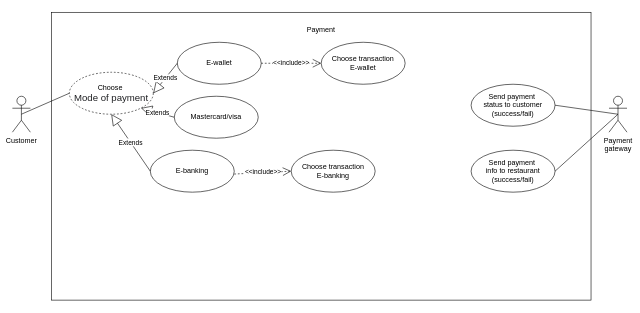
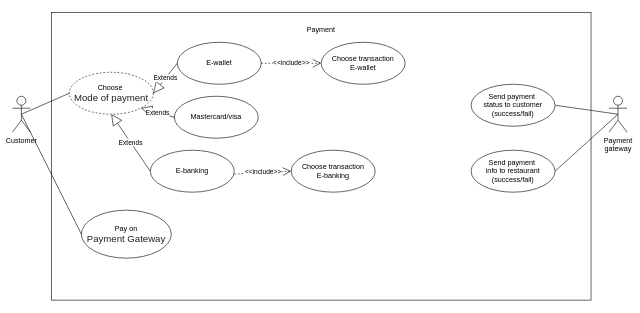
  <mxCell id="0" />
  <mxCell id="1" parent="0" />
  <mxCell id="2" value="Customer" style="shape=umlActor;verticalLabelPosition=bottom;verticalAlign=top;html=1;outlineConnect=0;" vertex="1" parent="1"><mxGeometry x="20" y="160" width="30" height="60" as="geometry" /></mxCell>
  <mxCell id="3" value="" style="rounded=0;whiteSpace=wrap;html=1;" vertex="1" parent="1"><mxGeometry x="85" y="20" width="900" height="480" as="geometry" /></mxCell>
  <mxCell id="4" value="Payment" style="text;html=1;strokeColor=none;fillColor=none;align=center;verticalAlign=middle;whiteSpace=wrap;rounded=0;" vertex="1" parent="1"><mxGeometry x="495" y="40" width="80" height="20" as="geometry" /></mxCell>
  <mxCell id="5" value="Choose&amp;nbsp;&lt;br&gt;&lt;span style=&quot;color: rgb(32 , 33 , 36) ; font-family: &amp;#34;arial&amp;#34; , sans-serif ; font-size: 16px ; text-align: left ; background-color: rgb(255 , 255 , 255)&quot;&gt;Mode of payment&lt;/span&gt;" style="ellipse;whiteSpace=wrap;html=1;dashed=1;" vertex="1" parent="1"><mxGeometry x="115" y="120" width="140" height="70" as="geometry" /></mxCell>
  <mxCell id="6" value="E-wallet" style="ellipse;whiteSpace=wrap;html=1;" vertex="1" parent="1"><mxGeometry x="295" y="70" width="140" height="70" as="geometry" /></mxCell>
  <mxCell id="7" value="Mastercard/visa" style="ellipse;whiteSpace=wrap;html=1;" vertex="1" parent="1"><mxGeometry x="290" y="160" width="140" height="70" as="geometry" /></mxCell>
  <mxCell id="8" value="E-banking" style="ellipse;whiteSpace=wrap;html=1;" vertex="1" parent="1"><mxGeometry x="250" y="250" width="140" height="70" as="geometry" /></mxCell>
  <mxCell id="9" value="Choose transaction&lt;br&gt;E-wallet" style="ellipse;whiteSpace=wrap;html=1;" vertex="1" parent="1"><mxGeometry x="535" y="70" width="140" height="70" as="geometry" /></mxCell>
+ <mxCell id="10" value="Pay on&lt;br&gt;&lt;span style=&quot;color: rgb(32 , 33 , 36) ; font-family: &amp;#34;arial&amp;#34; , sans-serif ; font-size: 16px ; text-align: left ; background-color: rgb(255 , 255 , 255)&quot;&gt;Payment Gateway&lt;/span&gt;" style="ellipse;whiteSpace=wrap;html=1;" vertex="1" parent="1"><mxGeometry x="135" y="350" width="150" height="80" as="geometry" /></mxCell>
  <mxCell id="11" value="Choose transaction&lt;br&gt;E-banking" style="ellipse;whiteSpace=wrap;html=1;" vertex="1" parent="1"><mxGeometry x="485" y="250" width="140" height="70" as="geometry" /></mxCell>
  <mxCell id="12" value="Extends" style="endArrow=block;endSize=16;endFill=0;html=1;exitX=0;exitY=0.5;exitDx=0;exitDy=0;entryX=1;entryY=0.5;entryDx=0;entryDy=0;" edge="1" parent="1" source="6" target="5"><mxGeometry width="160" relative="1" as="geometry"><mxPoint x="305" y="260" as="sourcePoint" /><mxPoint x="465" y="260" as="targetPoint" /></mxGeometry></mxCell>
  <mxCell id="13" value="Extends" style="endArrow=block;endSize=16;endFill=0;html=1;exitX=0;exitY=0.5;exitDx=0;exitDy=0;entryX=1;entryY=1;entryDx=0;entryDy=0;" edge="1" parent="1" source="7" target="5"><mxGeometry width="160" relative="1" as="geometry"><mxPoint x="305" y="115" as="sourcePoint" /><mxPoint x="265" y="165" as="targetPoint" /></mxGeometry></mxCell>
  <mxCell id="14" value="Extends" style="endArrow=block;endSize=16;endFill=0;html=1;exitX=0;exitY=0.5;exitDx=0;exitDy=0;entryX=0.5;entryY=1;entryDx=0;entryDy=0;" edge="1" parent="1" source="8" target="5"><mxGeometry width="160" relative="1" as="geometry"><mxPoint x="315" y="205" as="sourcePoint" /><mxPoint x="244.497" y="189.749" as="targetPoint" /></mxGeometry></mxCell>
  <mxCell id="15" value="&amp;lt;&amp;lt;include&amp;gt;&amp;gt;" style="endArrow=open;endSize=12;dashed=1;html=1;exitX=1;exitY=0.5;exitDx=0;exitDy=0;entryX=0;entryY=0.5;entryDx=0;entryDy=0;" edge="1" parent="1" source="6" target="9"><mxGeometry width="160" relative="1" as="geometry"><mxPoint x="305" y="260" as="sourcePoint" /><mxPoint x="465" y="260" as="targetPoint" /></mxGeometry></mxCell>
  <mxCell id="16" value="&amp;lt;&amp;lt;include&amp;gt;&amp;gt;" style="endArrow=open;endSize=12;dashed=1;html=1;exitX=1;exitY=0.568;exitDx=0;exitDy=0;entryX=0;entryY=0.5;entryDx=0;entryDy=0;exitPerimeter=0;" edge="1" parent="1" source="8" target="11"><mxGeometry width="160" relative="1" as="geometry"><mxPoint x="445" y="115" as="sourcePoint" /><mxPoint x="545" y="115" as="targetPoint" /></mxGeometry></mxCell>
  <mxCell id="17" value="" style="endArrow=none;html=1;exitX=0.5;exitY=0.5;exitDx=0;exitDy=0;exitPerimeter=0;entryX=0;entryY=0.5;entryDx=0;entryDy=0;" edge="1" parent="1" source="2" target="5"><mxGeometry width="50" height="50" relative="1" as="geometry"><mxPoint x="245" y="290" as="sourcePoint" /><mxPoint x="295" y="240" as="targetPoint" /></mxGeometry></mxCell>
+ <mxCell id="18" value="" style="endArrow=none;html=1;exitX=0.5;exitY=0.5;exitDx=0;exitDy=0;exitPerimeter=0;entryX=0;entryY=0.5;entryDx=0;entryDy=0;" edge="1" parent="1" source="2" target="10"><mxGeometry width="50" height="50" relative="1" as="geometry"><mxPoint x="50" y="210" as="sourcePoint" /><mxPoint x="125" y="165" as="targetPoint" /></mxGeometry></mxCell>
  <mxCell id="19" value="Payment&lt;br&gt;gateway" style="shape=umlActor;verticalLabelPosition=bottom;verticalAlign=top;html=1;outlineConnect=0;" vertex="1" parent="1"><mxGeometry x="1015" y="160" width="30" height="60" as="geometry" /></mxCell>
  <mxCell id="20" value="Send payment&amp;nbsp;&lt;br&gt;status to customer&lt;br&gt;(success/fail)" style="ellipse;whiteSpace=wrap;html=1;" vertex="1" parent="1"><mxGeometry x="785" y="140" width="140" height="70" as="geometry" /></mxCell>
  <mxCell id="21" value="Send payment&amp;nbsp;&lt;br&gt;info to restaurant&lt;br&gt;(success/fail)" style="ellipse;whiteSpace=wrap;html=1;" vertex="1" parent="1"><mxGeometry x="785" y="250" width="140" height="70" as="geometry" /></mxCell>
  <mxCell id="22" value="" style="endArrow=none;html=1;exitX=0.5;exitY=0.5;exitDx=0;exitDy=0;exitPerimeter=0;entryX=1;entryY=0.5;entryDx=0;entryDy=0;" edge="1" parent="1" source="19" target="20"><mxGeometry width="50" height="50" relative="1" as="geometry"><mxPoint x="565" y="350" as="sourcePoint" /><mxPoint x="615" y="300" as="targetPoint" /></mxGeometry></mxCell>
  <mxCell id="23" value="" style="endArrow=none;html=1;exitX=0.5;exitY=0.5;exitDx=0;exitDy=0;exitPerimeter=0;entryX=1;entryY=0.5;entryDx=0;entryDy=0;" edge="1" parent="1" source="19" target="21"><mxGeometry width="50" height="50" relative="1" as="geometry"><mxPoint x="1040" y="200" as="sourcePoint" /><mxPoint x="935" y="185" as="targetPoint" /></mxGeometry></mxCell>
